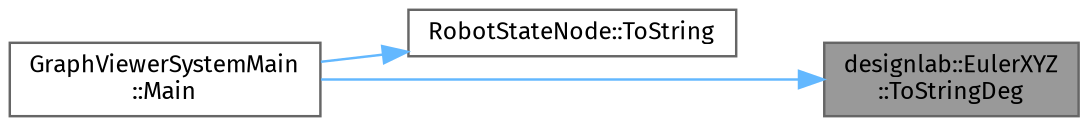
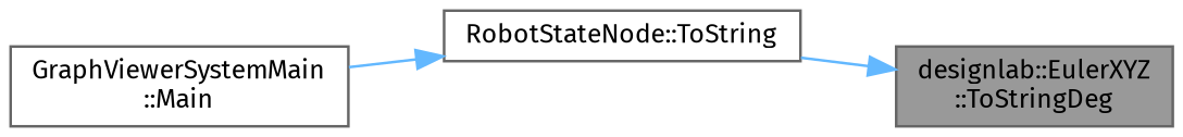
  digraph {
    fontname="Fira Sans"
    rankdir=RL
    node [color=grey40 fillcolor=white fontname="Fira Sans" fontsize=10 shape=box style=filled]
    edge [color=steelblue1 dir=back fontname="Fira Sans" fontsize=10 labelfontname=Helvetica labelfontsize=10 style=solid]
    n1 [color=gray40 fillcolor=grey60 fontcolor=black height=0.2 label="designlab::EulerXYZ\l::ToStringDeg" width=0.4]
    n2 [height=0.2 label="RobotStateNode::ToString" width=0.4]
    n3 [height=0.2 label="GraphViewerSystemMain\l::Main" width=0.4]
-   n1 -> n3
+   n1 -> n2
    n2 -> n3
  }
